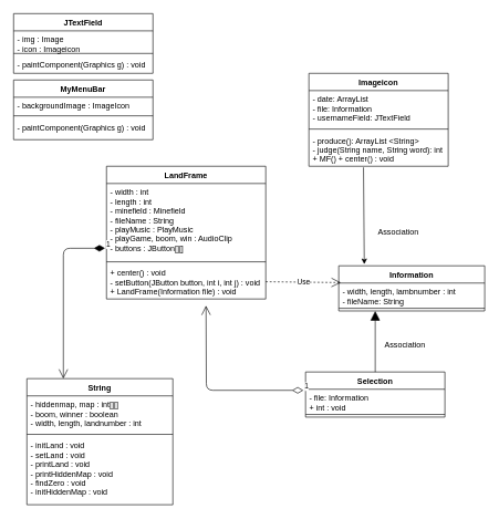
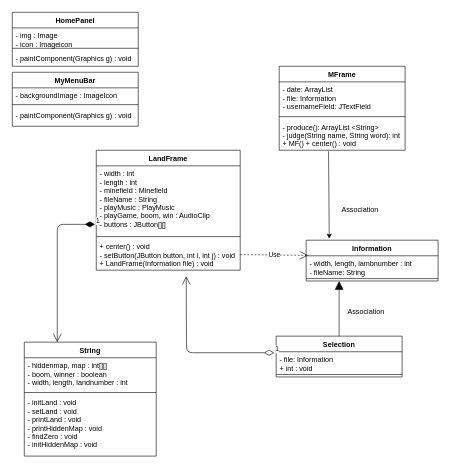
  <mxCell id="0" />
  <mxCell id="1" parent="0" />
- <mxCell id="2" value="Imageicon" style="swimlane;fontStyle=1;align=center;verticalAlign=top;childLayout=stackLayout;horizontal=1;startSize=26;horizontalStack=0;resizeParent=1;resizeParentMax=0;resizeLast=0;collapsible=1;marginBottom=0;" parent="1" vertex="1"><mxGeometry x="465" y="110" width="210" height="140" as="geometry" /></mxCell>
+ <mxCell id="2" value="MFrame" style="swimlane;fontStyle=1;align=center;verticalAlign=top;childLayout=stackLayout;horizontal=1;startSize=26;horizontalStack=0;resizeParent=1;resizeParentMax=0;resizeLast=0;collapsible=1;marginBottom=0;" parent="1" vertex="1"><mxGeometry x="465" y="110" width="210" height="140" as="geometry" /></mxCell>
  <mxCell id="3" value="- date: ArrayList&#10;- file: Information&#10;- usernameField: JTextField" style="text;strokeColor=none;fillColor=none;align=left;verticalAlign=top;spacingLeft=4;spacingRight=4;overflow=hidden;rotatable=0;points=[[0,0.5],[1,0.5]];portConstraint=eastwest;" parent="2" vertex="1"><mxGeometry y="26" width="210" height="54" as="geometry" /></mxCell>
  <mxCell id="4" value="" style="line;strokeWidth=1;fillColor=none;align=left;verticalAlign=middle;spacingTop=-1;spacingLeft=3;spacingRight=3;rotatable=0;labelPosition=right;points=[];portConstraint=eastwest;" parent="2" vertex="1"><mxGeometry y="80" width="210" height="8" as="geometry" /></mxCell>
  <mxCell id="5" value="- produce(): ArrayList &lt;String&gt;&#10;- judge(String name, String word): int&#10;+ MF() + center() : void" style="text;strokeColor=none;fillColor=none;align=left;verticalAlign=top;spacingLeft=4;spacingRight=4;overflow=hidden;rotatable=0;points=[[0,0.5],[1,0.5]];portConstraint=eastwest;" parent="2" vertex="1"><mxGeometry y="88" width="210" height="52" as="geometry" /></mxCell>
  <mxCell id="6" value="Information" style="swimlane;fontStyle=1;align=center;verticalAlign=top;childLayout=stackLayout;horizontal=1;startSize=26;horizontalStack=0;resizeParent=1;resizeParentMax=0;resizeLast=0;collapsible=1;marginBottom=0;" parent="1" vertex="1"><mxGeometry x="510" y="400" width="220" height="68" as="geometry" /></mxCell>
  <mxCell id="7" value="- width, length, lambnumber : int&#10;- fileName: String" style="text;strokeColor=none;fillColor=none;align=left;verticalAlign=top;spacingLeft=4;spacingRight=4;overflow=hidden;rotatable=0;points=[[0,0.5],[1,0.5]];portConstraint=eastwest;" parent="6" vertex="1"><mxGeometry y="26" width="220" height="34" as="geometry" /></mxCell>
  <mxCell id="8" value="" style="line;strokeWidth=1;fillColor=none;align=left;verticalAlign=middle;spacingTop=-1;spacingLeft=3;spacingRight=3;rotatable=0;labelPosition=right;points=[];portConstraint=eastwest;" parent="6" vertex="1"><mxGeometry y="60" width="220" height="8" as="geometry" /></mxCell>
  <mxCell id="9" value="Selection" style="swimlane;fontStyle=1;align=center;verticalAlign=top;childLayout=stackLayout;horizontal=1;startSize=26;horizontalStack=0;resizeParent=1;resizeParentMax=0;resizeLast=0;collapsible=1;marginBottom=0;" parent="1" vertex="1"><mxGeometry x="460" y="560" width="210" height="68" as="geometry" /></mxCell>
  <mxCell id="10" value="- file: Information&#10;+ int : void" style="text;strokeColor=none;fillColor=none;align=left;verticalAlign=top;spacingLeft=4;spacingRight=4;overflow=hidden;rotatable=0;points=[[0,0.5],[1,0.5]];portConstraint=eastwest;" parent="9" vertex="1"><mxGeometry y="26" width="210" height="34" as="geometry" /></mxCell>
  <mxCell id="11" value="" style="line;strokeWidth=1;fillColor=none;align=left;verticalAlign=middle;spacingTop=-1;spacingLeft=3;spacingRight=3;rotatable=0;labelPosition=right;points=[];portConstraint=eastwest;" parent="9" vertex="1"><mxGeometry y="60" width="210" height="8" as="geometry" /></mxCell>
  <mxCell id="12" value="MyMenuBar" style="swimlane;fontStyle=1;align=center;verticalAlign=top;childLayout=stackLayout;horizontal=1;startSize=26;horizontalStack=0;resizeParent=1;resizeParentMax=0;resizeLast=0;collapsible=1;marginBottom=0;" parent="1" vertex="1"><mxGeometry x="20" y="120" width="210" height="90" as="geometry" /></mxCell>
  <mxCell id="13" value="- backgroundImage : ImageIcon" style="text;strokeColor=none;fillColor=none;align=left;verticalAlign=top;spacingLeft=4;spacingRight=4;overflow=hidden;rotatable=0;points=[[0,0.5],[1,0.5]];portConstraint=eastwest;" parent="12" vertex="1"><mxGeometry y="26" width="210" height="24" as="geometry" /></mxCell>
  <mxCell id="14" value="" style="line;strokeWidth=1;fillColor=none;align=left;verticalAlign=middle;spacingTop=-1;spacingLeft=3;spacingRight=3;rotatable=0;labelPosition=right;points=[];portConstraint=eastwest;" parent="12" vertex="1"><mxGeometry y="50" width="210" height="8" as="geometry" /></mxCell>
  <mxCell id="15" value="- paintComponent(Graphics g) : void" style="text;strokeColor=none;fillColor=none;align=left;verticalAlign=top;spacingLeft=4;spacingRight=4;overflow=hidden;rotatable=0;points=[[0,0.5],[1,0.5]];portConstraint=eastwest;" parent="12" vertex="1"><mxGeometry y="58" width="210" height="32" as="geometry" /></mxCell>
  <mxCell id="16" value="LandFrame" style="swimlane;fontStyle=1;align=center;verticalAlign=top;childLayout=stackLayout;horizontal=1;startSize=26;horizontalStack=0;resizeParent=1;resizeParentMax=0;resizeLast=0;collapsible=1;marginBottom=0;" parent="1" vertex="1"><mxGeometry x="160" y="250" width="240" height="200" as="geometry" /></mxCell>
  <mxCell id="17" value="- width : int&#10;- length : int&#10;- minefield : Minefield&#10;- fileName : String&#10;- playMusic : PlayMusic&#10;- playGame, boom, win : AudioClip&#10;- buttons : JButton[][]&#10;" style="text;strokeColor=none;fillColor=none;align=left;verticalAlign=top;spacingLeft=4;spacingRight=4;overflow=hidden;rotatable=0;points=[[0,0.5],[1,0.5]];portConstraint=eastwest;" parent="16" vertex="1"><mxGeometry y="26" width="240" height="114" as="geometry" /></mxCell>
  <mxCell id="18" value="" style="line;strokeWidth=1;fillColor=none;align=left;verticalAlign=middle;spacingTop=-1;spacingLeft=3;spacingRight=3;rotatable=0;labelPosition=right;points=[];portConstraint=eastwest;" parent="16" vertex="1"><mxGeometry y="140" width="240" height="8" as="geometry" /></mxCell>
  <mxCell id="19" value="+ center() : void&#10;- setButton(JButton button, int i, int j) : void&#10;+ LandFrame(Information file) : void" style="text;strokeColor=none;fillColor=none;align=left;verticalAlign=top;spacingLeft=4;spacingRight=4;overflow=hidden;rotatable=0;points=[[0,0.5],[1,0.5]];portConstraint=eastwest;" parent="16" vertex="1"><mxGeometry y="148" width="240" height="52" as="geometry" /></mxCell>
- <mxCell id="20" value="JTextField&#10;" style="swimlane;fontStyle=1;align=center;verticalAlign=top;childLayout=stackLayout;horizontal=1;startSize=26;horizontalStack=0;resizeParent=1;resizeParentMax=0;resizeLast=0;collapsible=1;marginBottom=0;" parent="1" vertex="1"><mxGeometry x="20" y="20" width="210" height="90" as="geometry" /></mxCell>
+ <mxCell id="20" value="HomePanel&#10;" style="swimlane;fontStyle=1;align=center;verticalAlign=top;childLayout=stackLayout;horizontal=1;startSize=26;horizontalStack=0;resizeParent=1;resizeParentMax=0;resizeLast=0;collapsible=1;marginBottom=0;" parent="1" vertex="1"><mxGeometry x="20" y="20" width="210" height="90" as="geometry" /></mxCell>
  <mxCell id="21" value="- img : Image&#10;- icon : Imageicon" style="text;strokeColor=none;fillColor=none;align=left;verticalAlign=top;spacingLeft=4;spacingRight=4;overflow=hidden;rotatable=0;points=[[0,0.5],[1,0.5]];portConstraint=eastwest;" parent="20" vertex="1"><mxGeometry y="26" width="210" height="30" as="geometry" /></mxCell>
  <mxCell id="22" value="" style="line;strokeWidth=1;fillColor=none;align=left;verticalAlign=middle;spacingTop=-1;spacingLeft=3;spacingRight=3;rotatable=0;labelPosition=right;points=[];portConstraint=eastwest;" parent="20" vertex="1"><mxGeometry y="56" width="210" height="8" as="geometry" /></mxCell>
  <mxCell id="23" value="- paintComponent(Graphics g) : void" style="text;strokeColor=none;fillColor=none;align=left;verticalAlign=top;spacingLeft=4;spacingRight=4;overflow=hidden;rotatable=0;points=[[0,0.5],[1,0.5]];portConstraint=eastwest;" parent="20" vertex="1"><mxGeometry y="64" width="210" height="26" as="geometry" /></mxCell>
  <mxCell id="24" value="String" style="swimlane;fontStyle=1;align=center;verticalAlign=top;childLayout=stackLayout;horizontal=1;startSize=26;horizontalStack=0;resizeParent=1;resizeParentMax=0;resizeLast=0;collapsible=1;marginBottom=0;" parent="1" vertex="1"><mxGeometry x="40" y="570" width="220" height="190" as="geometry" /></mxCell>
  <mxCell id="25" value="- hiddenmap, map : int[][]&#10;- boom, winner : boolean&#10;- width, length, landnumber : int" style="text;strokeColor=none;fillColor=none;align=left;verticalAlign=top;spacingLeft=4;spacingRight=4;overflow=hidden;rotatable=0;points=[[0,0.5],[1,0.5]];portConstraint=eastwest;" parent="24" vertex="1"><mxGeometry y="26" width="220" height="54" as="geometry" /></mxCell>
  <mxCell id="26" value="" style="line;strokeWidth=1;fillColor=none;align=left;verticalAlign=middle;spacingTop=-1;spacingLeft=3;spacingRight=3;rotatable=0;labelPosition=right;points=[];portConstraint=eastwest;" parent="24" vertex="1"><mxGeometry y="80" width="220" height="8" as="geometry" /></mxCell>
  <mxCell id="27" value="- initLand : void&#10;- setLand : void&#10;- printLand : void&#10;- printHiddenMap : void&#10;- findZero : void&#10;- initHiddenMap : void&#10;" style="text;strokeColor=none;fillColor=none;align=left;verticalAlign=top;spacingLeft=4;spacingRight=4;overflow=hidden;rotatable=0;points=[[0,0.5],[1,0.5]];portConstraint=eastwest;" parent="24" vertex="1"><mxGeometry y="88" width="220" height="102" as="geometry" /></mxCell>
  <mxCell id="28" value="Association" style="text;html=1;strokeColor=none;fillColor=none;align=center;verticalAlign=middle;whiteSpace=wrap;rounded=0;" parent="1" vertex="1"><mxGeometry x="550" y="340" width="100" height="20" as="geometry" /></mxCell>
  <mxCell id="29" value="" style="endArrow=classic;html=1;exitX=0.392;exitY=1.033;exitDx=0;exitDy=0;exitPerimeter=0;entryX=0.175;entryY=-0.035;entryDx=0;entryDy=0;entryPerimeter=0;" parent="1" source="5" target="6" edge="1"><mxGeometry width="50" height="50" relative="1" as="geometry"><mxPoint x="670" y="580" as="sourcePoint" /><mxPoint x="720" y="530" as="targetPoint" /></mxGeometry></mxCell>
  <mxCell id="30" value="1" style="endArrow=open;html=1;endSize=12;startArrow=diamondThin;startSize=14;startFill=0;edgeStyle=orthogonalEdgeStyle;align=left;verticalAlign=bottom;exitX=-0.016;exitY=0.048;exitDx=0;exitDy=0;exitPerimeter=0;" parent="1" source="10" edge="1"><mxGeometry x="-1" y="3" relative="1" as="geometry"><mxPoint x="110" y="530" as="sourcePoint" /><mxPoint x="310" y="460" as="targetPoint" /></mxGeometry></mxCell>
  <mxCell id="31" value="Use" style="endArrow=open;endSize=12;dashed=1;html=1;exitX=1;exitY=0.5;exitDx=0;exitDy=0;entryX=0.014;entryY=0.372;entryDx=0;entryDy=0;entryPerimeter=0;" parent="1" source="19" target="6" edge="1"><mxGeometry width="160" relative="1" as="geometry"><mxPoint x="110" y="530" as="sourcePoint" /><mxPoint x="270" y="530" as="targetPoint" /></mxGeometry></mxCell>
  <mxCell id="32" value="" style="endArrow=block;endFill=1;endSize=12;html=1;exitX=0.5;exitY=0;exitDx=0;exitDy=0;entryX=0.25;entryY=1;entryDx=0;entryDy=0;" parent="1" source="9" target="6" edge="1"><mxGeometry width="160" relative="1" as="geometry"><mxPoint x="350" y="530" as="sourcePoint" /><mxPoint x="510" y="530" as="targetPoint" /></mxGeometry></mxCell>
  <mxCell id="33" value="Association" style="text;html=1;strokeColor=none;fillColor=none;align=center;verticalAlign=middle;whiteSpace=wrap;rounded=0;" parent="1" vertex="1"><mxGeometry x="560" y="510" width="100" height="20" as="geometry" /></mxCell>
  <mxCell id="34" value="1" style="endArrow=open;html=1;endSize=12;startArrow=diamondThin;startSize=14;startFill=1;edgeStyle=orthogonalEdgeStyle;align=left;verticalAlign=bottom;exitX=-0.009;exitY=0.856;exitDx=0;exitDy=0;exitPerimeter=0;entryX=0.25;entryY=0;entryDx=0;entryDy=0;" parent="1" source="17" target="24" edge="1"><mxGeometry x="-1" y="3" relative="1" as="geometry"><mxPoint x="350" y="530" as="sourcePoint" /><mxPoint x="510" y="530" as="targetPoint" /></mxGeometry></mxCell>
